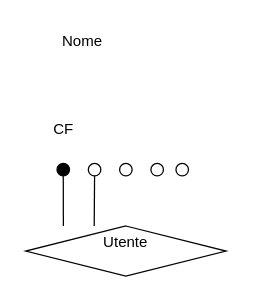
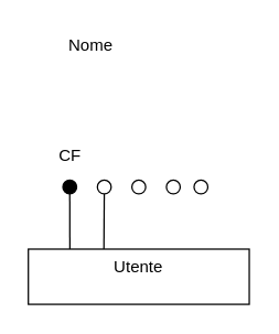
  <mxCell id="0" />
  <mxCell id="1" parent="0" />
- <mxCell id="2" value="Utente&lt;div&gt;&lt;br&gt;&lt;/div&gt;" style="rhombus;whiteSpace=wrap;html=1;align=center;" vertex="1" parent="1"><mxGeometry x="20" y="180" width="160" height="40" as="geometry" /></mxCell>
+ <mxCell id="2" value="Utente&lt;div&gt;&lt;br&gt;&lt;/div&gt;" style="whiteSpace=wrap;html=1;align=center;" vertex="1" parent="1"><mxGeometry x="20" y="180" width="160" height="40" as="geometry" /></mxCell>
  <mxCell id="3" value="" style="ellipse;whiteSpace=wrap;html=1;aspect=fixed;fillStyle=dots;fillColor=#000000;strokeColor=default;gradientColor=default;" vertex="1" parent="1"><mxGeometry x="45" y="130" width="10" height="10" as="geometry" /></mxCell>
  <mxCell id="4" value="" style="endArrow=none;html=1;rounded=0;entryX=0.188;entryY=0;entryDx=0;entryDy=0;entryPerimeter=0;exitX=0.5;exitY=1;exitDx=0;exitDy=0;" edge="1" parent="1" source="3" target="2"><mxGeometry relative="1" as="geometry"><mxPoint x="-40" y="130" as="sourcePoint" /><mxPoint x="120" y="130" as="targetPoint" /></mxGeometry></mxCell>
  <mxCell id="5" style="edgeStyle=orthogonalEdgeStyle;rounded=0;orthogonalLoop=1;jettySize=auto;html=1;entryX=0.5;entryY=0;entryDx=0;entryDy=0;entryPerimeter=0;" edge="1" parent="1"><mxGeometry relative="1" as="geometry"><mxPoint x="60" y="60" as="sourcePoint" /><mxPoint x="60" y="60" as="targetPoint" /></mxGeometry></mxCell>
- <mxCell id="6" value="CF" style="text;html=1;align=center;verticalAlign=middle;resizable=0;points=[];autosize=1;strokeColor=none;fillColor=none;" vertex="1" parent="1"><mxGeometry x="30" y="88" width="40" height="30" as="geometry" /></mxCell>
+ <mxCell id="6" value="CF" style="text;html=1;align=center;verticalAlign=middle;resizable=0;points=[];autosize=1;strokeColor=none;fillColor=none;" vertex="1" parent="1"><mxGeometry x="30" y="98" width="40" height="30" as="geometry" /></mxCell>
  <mxCell id="7" value="" style="ellipse;whiteSpace=wrap;html=1;aspect=fixed;" vertex="1" parent="1"><mxGeometry x="95" y="130" width="10" height="10" as="geometry" /></mxCell>
  <mxCell id="8" value="" style="ellipse;whiteSpace=wrap;html=1;aspect=fixed;" vertex="1" parent="1"><mxGeometry x="120" y="130" width="10" height="10" as="geometry" /></mxCell>
  <mxCell id="9" value="" style="ellipse;whiteSpace=wrap;html=1;aspect=fixed;" vertex="1" parent="1"><mxGeometry x="70" y="130" width="10" height="10" as="geometry" /></mxCell>
  <mxCell id="10" value="" style="ellipse;whiteSpace=wrap;html=1;aspect=fixed;" vertex="1" parent="1"><mxGeometry x="140" y="130" width="10" height="10" as="geometry" /></mxCell>
  <mxCell id="11" value="" style="endArrow=none;html=1;rounded=0;exitX=0.5;exitY=1;exitDx=0;exitDy=0;entryX=0.342;entryY=0;entryDx=0;entryDy=0;entryPerimeter=0;" edge="1" parent="1" source="9" target="2"><mxGeometry width="50" height="50" relative="1" as="geometry"><mxPoint x="80" y="130" as="sourcePoint" /><mxPoint x="130" as="targetPoint" y="80" /></mxGeometry></mxCell>
  <mxCell id="12" value="Nome&lt;div&gt;&lt;br&gt;&lt;/div&gt;" style="text;html=1;align=center;verticalAlign=middle;resizable=0;points=[];autosize=1;strokeColor=none;fillColor=none;imageHeight=8;" vertex="1" parent="1"><mxGeometry x="35" y="20" width="60" height="40" as="geometry" /></mxCell>
